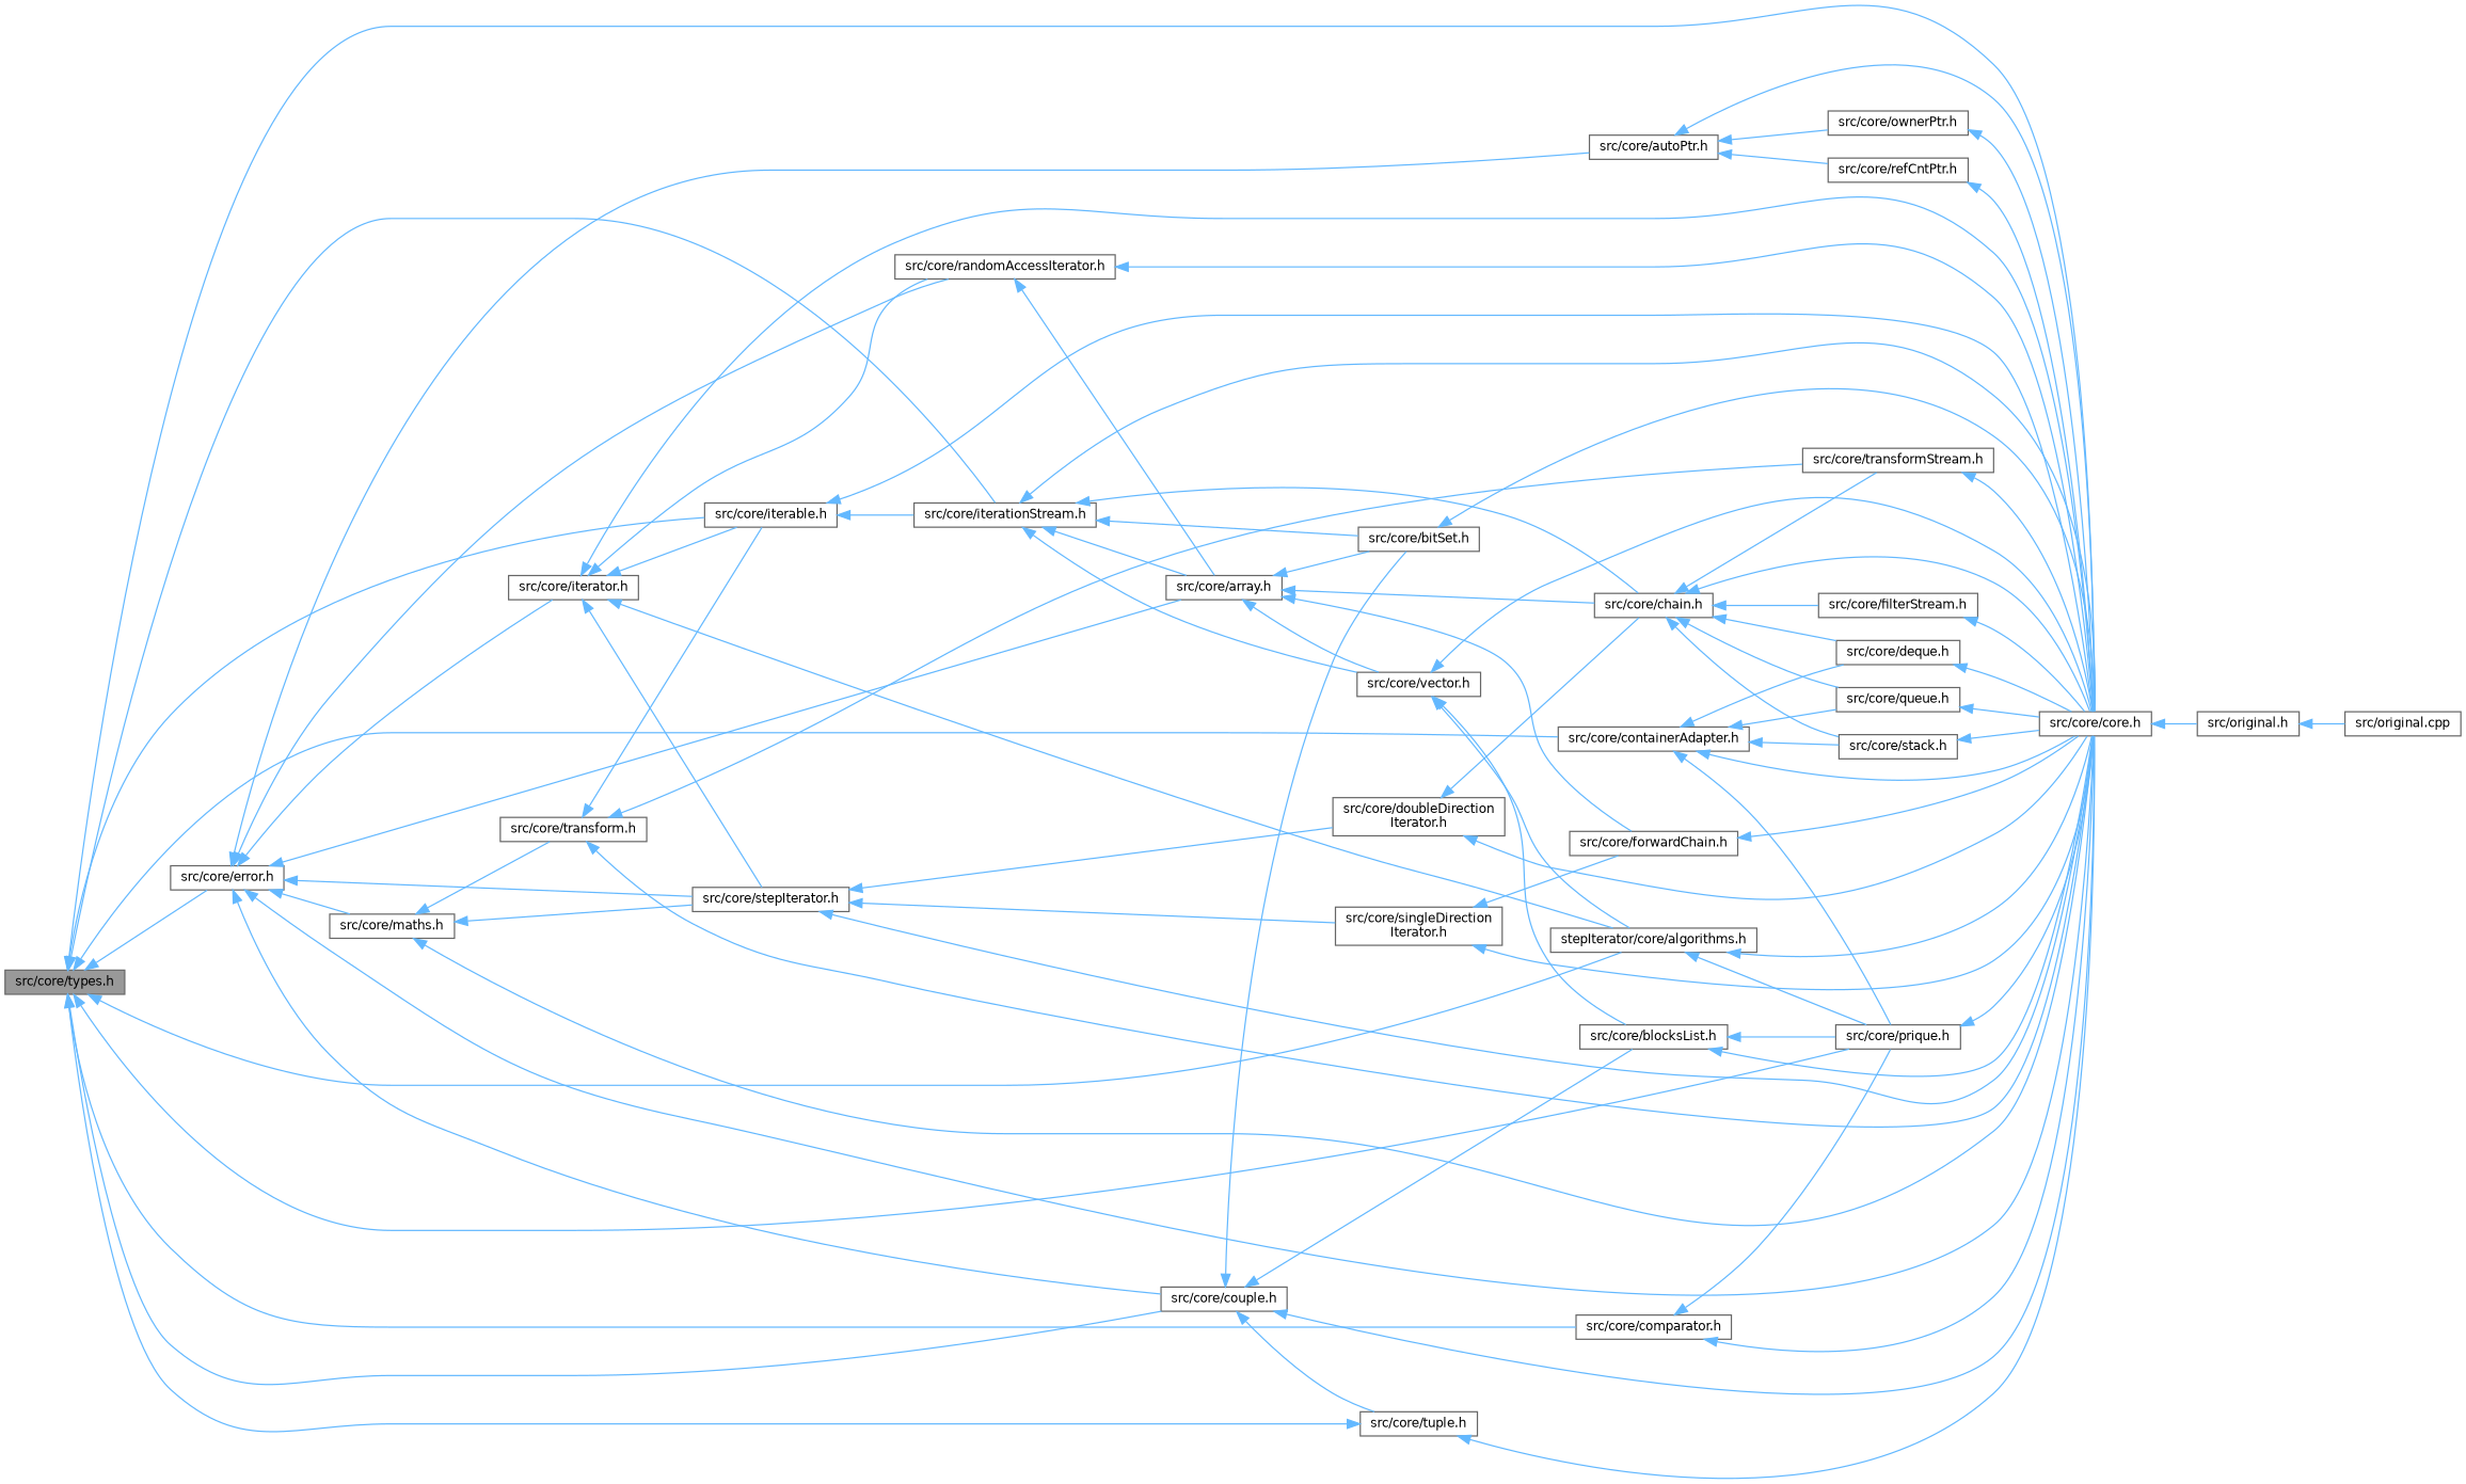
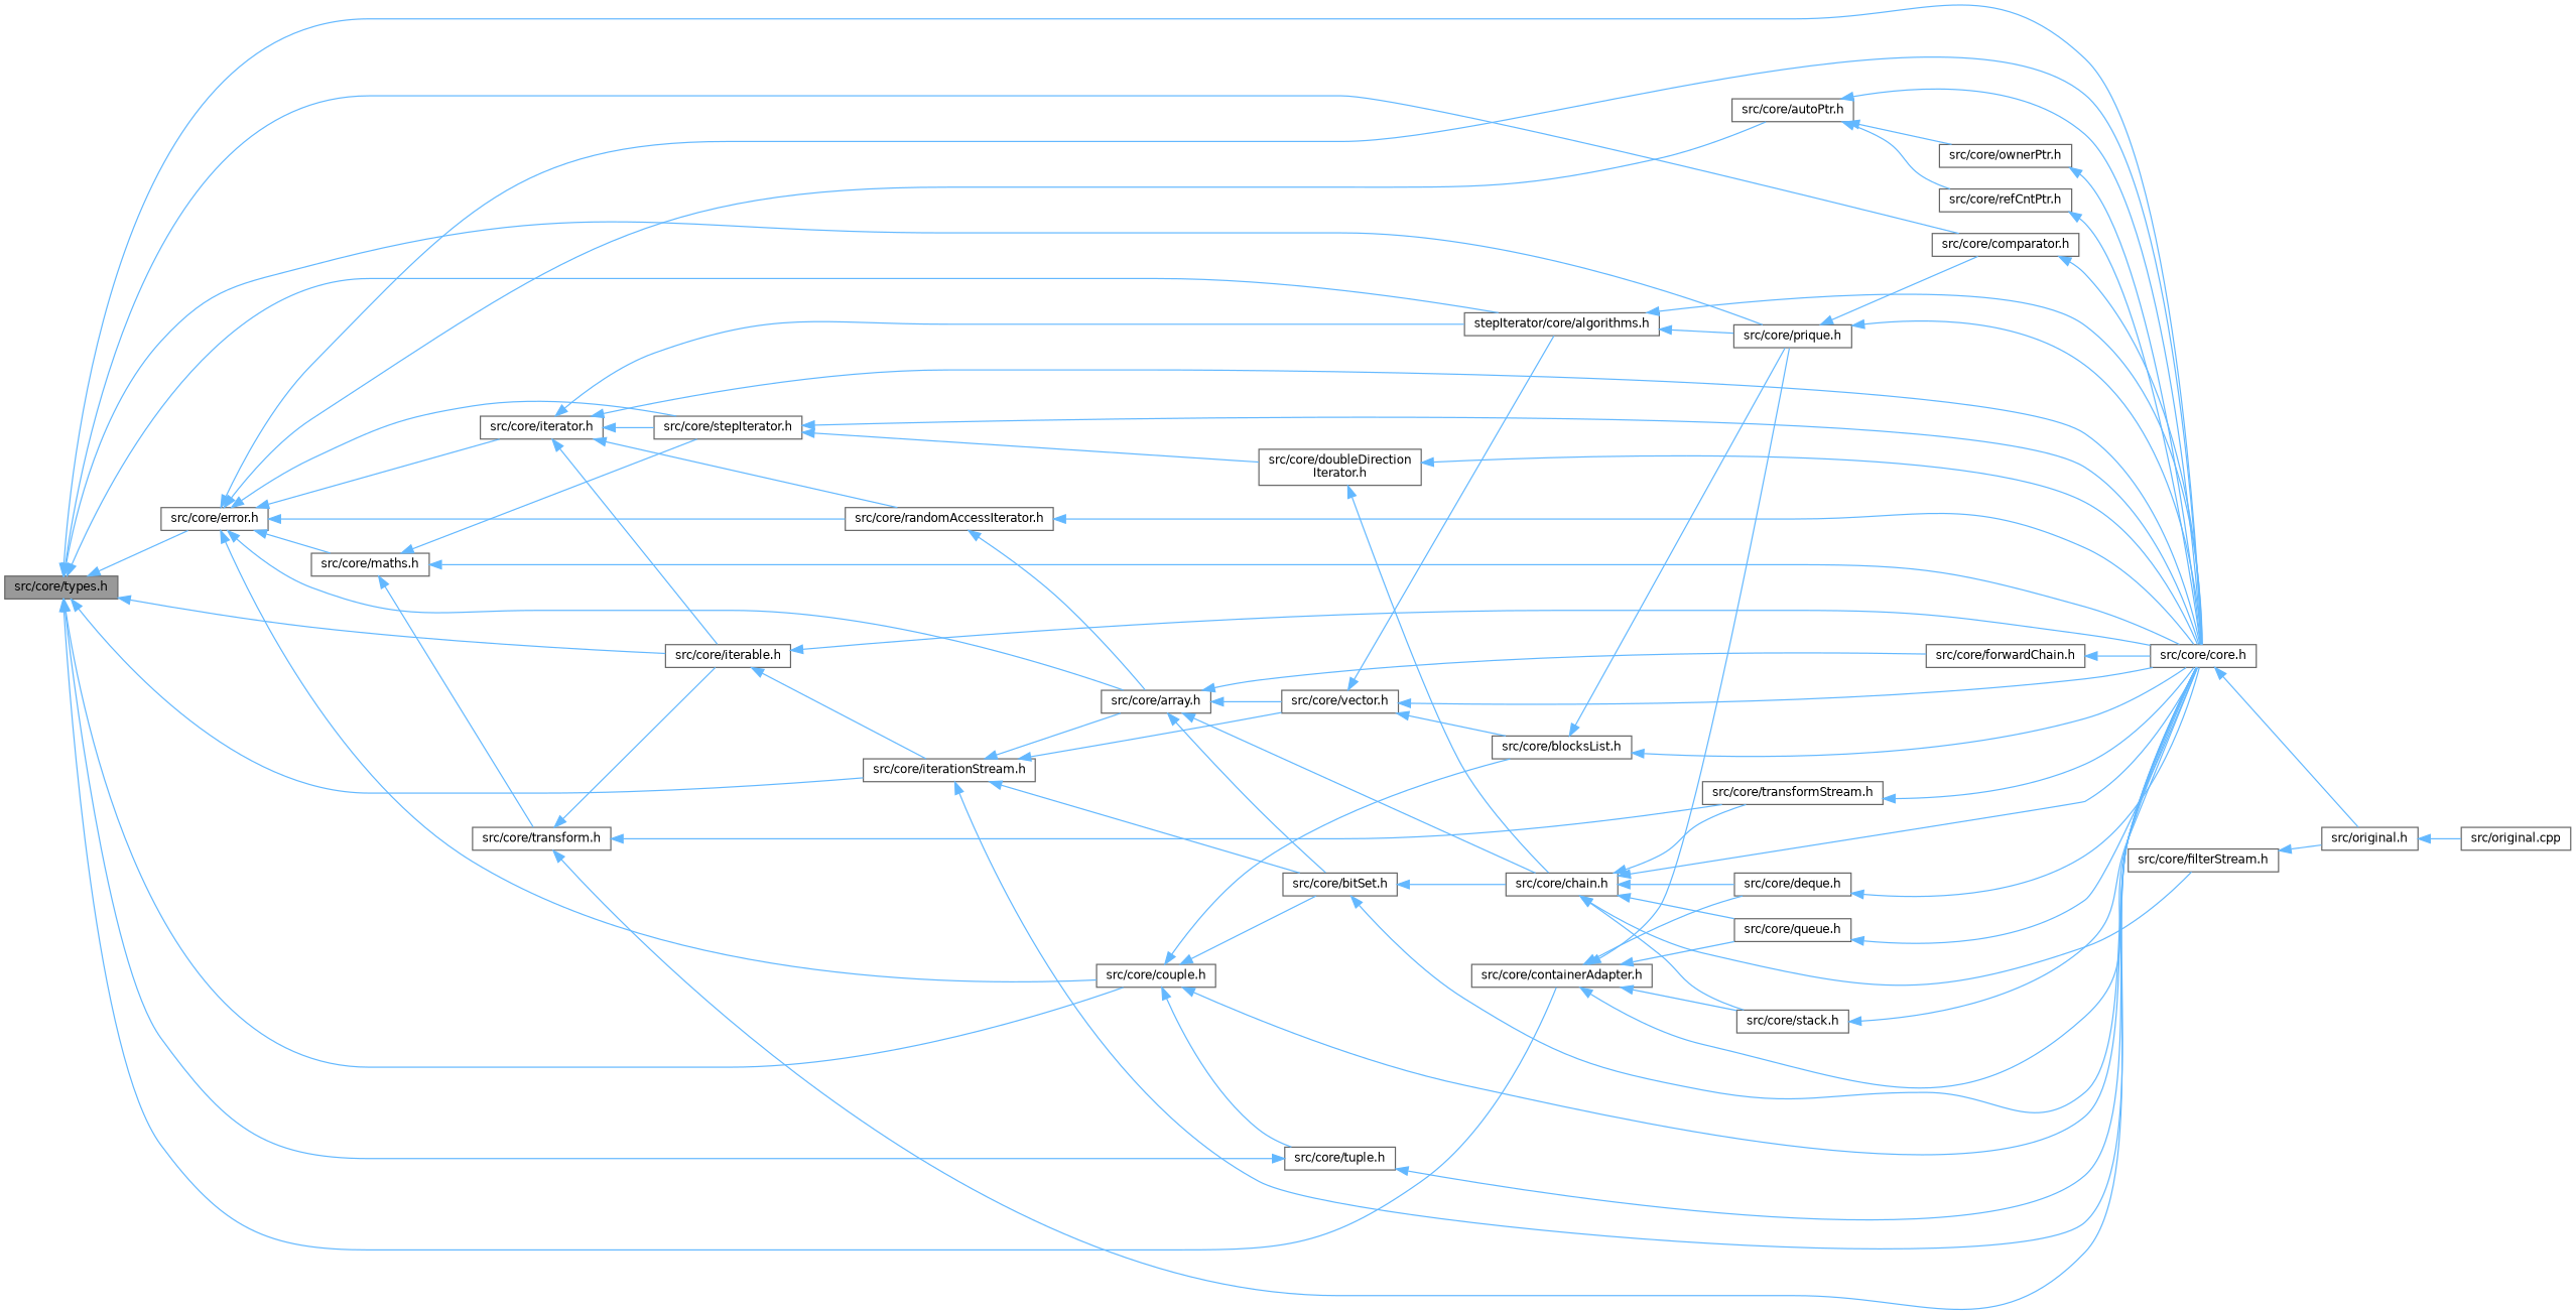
  digraph {
    rankdir=LR
    node [color=grey40 fillcolor=white fontname=Helvetica fontsize=10 shape=box style=filled]
    edge [color=steelblue1 dir=back fontname=Helvetica fontsize=10 labelfontname=Helvetica labelfontsize=10 style=solid]
    n1 [color=gray40 fillcolor=grey60 fontcolor=black height=0.2 label="src/core/types.h" width=0.4]
    n2 [height=0.2 label="stepIterator/core/algorithms.h" width=0.4]
    n3 [height=0.2 label="src/core/core.h" width=0.4]
    n4 [height=0.2 label="src/core/prique.h" width=0.4]
    n5 [height=0.2 label="src/core/comparator.h" width=0.4]
    n6 [height=0.2 label="src/core/containerAdapter.h" width=0.4]
    n7 [height=0.2 label="src/core/couple.h" width=0.4]
    n8 [height=0.2 label="src/core/error.h" width=0.4]
    n9 [height=0.2 label="src/core/iterable.h" width=0.4]
    n10 [height=0.2 label="src/core/iterationStream.h" width=0.4]
    n11 [height=0.2 label="src/original.h" width=0.4]
    n12 [height=0.2 label="src/core/deque.h" width=0.4]
    n13 [height=0.2 label="src/core/queue.h" width=0.4]
    n14 [height=0.2 label="src/core/stack.h" width=0.4]
    n15 [height=0.2 label="src/core/tuple.h" width=0.4]
    n16 [height=0.2 label="src/core/bitSet.h" width=0.4]
    n17 [height=0.2 label="src/core/blocksList.h" width=0.4]
    n18 [height=0.2 label="src/core/array.h" width=0.4]
    n19 [height=0.2 label="src/core/autoPtr.h" width=0.4]
    n20 [height=0.2 label="src/core/iterator.h" width=0.4]
    n21 [height=0.2 label="src/core/randomAccessIterator.h" width=0.4]
    n22 [height=0.2 label="src/core/stepIterator.h" width=0.4]
    n23 [height=0.2 label="src/core/maths.h" width=0.4]
    n24 [height=0.2 label="src/core/chain.h" width=0.4]
    n25 [height=0.2 label="src/core/vector.h" width=0.4]
    n26 [height=0.2 label="src/original.cpp" width=0.4]
    n27 [height=0.2 label="src/core/forwardChain.h" width=0.4]
    n28 [height=0.2 label="src/core/ownerPtr.h" width=0.4]
    n29 [height=0.2 label="src/core/refCntPtr.h" width=0.4]
    n30 [height=0.2 label="src/core/doubleDirection\lIterator.h" width=0.4]
-   n31 [height=0.2 label="src/core/singleDirection\lIterator.h" width=0.4]
    n32 [height=0.2 label="src/core/transform.h" width=0.4]
    n33 [height=0.2 label="src/core/filterStream.h" width=0.4]
    n34 [height=0.2 label="src/core/transformStream.h" width=0.4]
    n1 -> n2
    n1 -> n3
    n1 -> n4
    n1 -> n5
    n1 -> n6
    n1 -> n7
    n1 -> n8
    n1 -> n9
    n1 -> n10
    n2 -> n3
    n2 -> n4
    n3 -> n11
    n4 -> n3
    n5 -> n3
-   n5 -> n4
+   n4 -> n5
    n6 -> n3
    n6 -> n4
    n6 -> n12
    n6 -> n13
    n6 -> n14
    n7 -> n3
    n7 -> n15
    n7 -> n16
    n7 -> n17
    n8 -> n3
    n8 -> n7
    n8 -> n18
    n8 -> n19
    n8 -> n20
    n8 -> n21
    n8 -> n22
    n8 -> n23
    n9 -> n3
    n9 -> n10
    n10 -> n3
    n10 -> n16
    n10 -> n18
-   n10 -> n24
+   n16 -> n24
    n10 -> n25
    n11 -> n26
    n12 -> n3
    n13 -> n3
    n14 -> n3
    n15 -> n1
    n15 -> n3
    n16 -> n3
    n17 -> n3
    n17 -> n4
    n18 -> n16
    n18 -> n24
    n18 -> n25
    n18 -> n27
    n19 -> n3
    n19 -> n28
    n19 -> n29
    n20 -> n2
    n20 -> n3
    n20 -> n9
    n20 -> n21
    n20 -> n22
    n21 -> n3
    n21 -> n18
    n22 -> n3
    n22 -> n30
-   n22 -> n31
    n23 -> n3
    n23 -> n22
    n23 -> n32
    n24 -> n3
    n24 -> n12
    n24 -> n13
    n24 -> n14
    n24 -> n33
    n24 -> n34
    n25 -> n2
    n25 -> n3
    n25 -> n17
    n27 -> n3
    n28 -> n3
    n29 -> n3
    n30 -> n3
    n30 -> n24
-   n31 -> n3
-   n31 -> n27
    n32 -> n3
    n32 -> n9
    n32 -> n34
-   n33 -> n3
+   n33 -> n11
    n34 -> n3
  }
